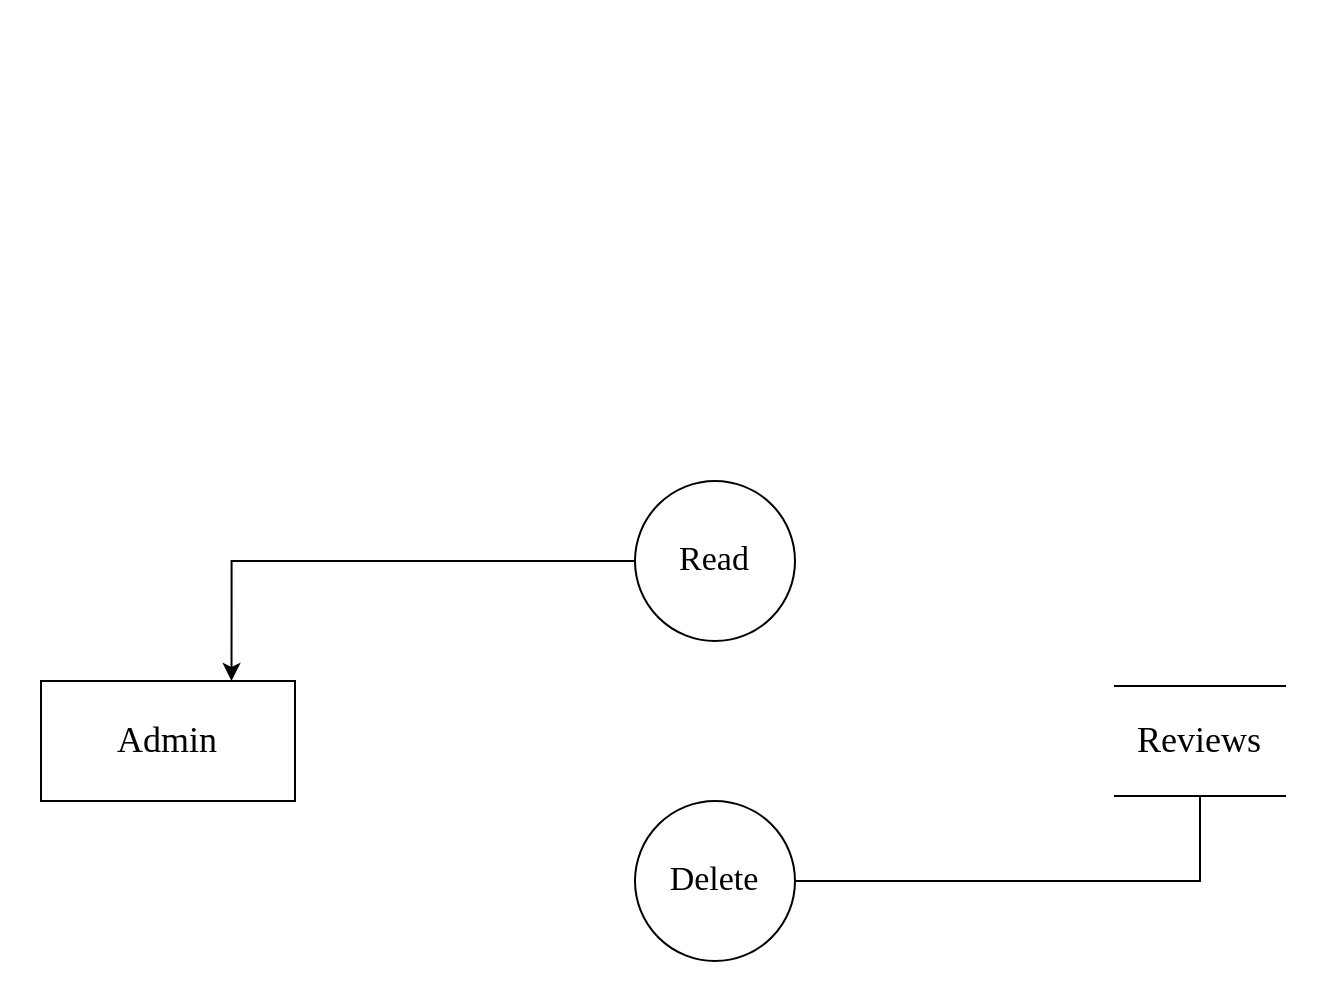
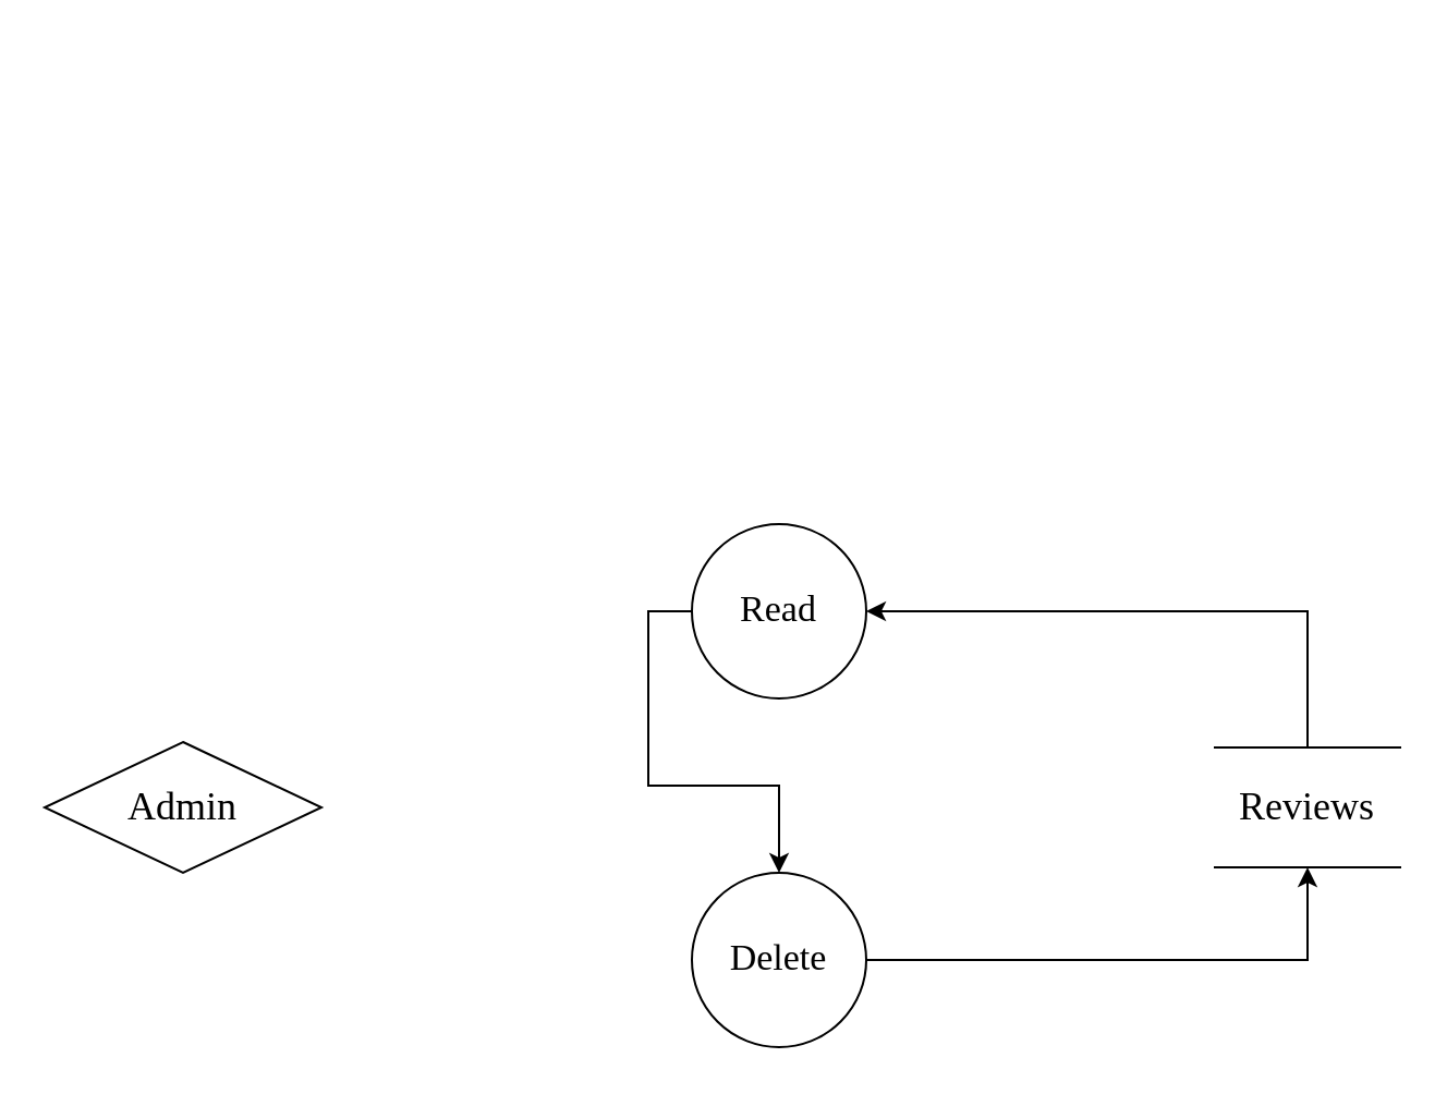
  <mxCell id="0" />
  <mxCell id="1" parent="0" />
  <mxCell id="2" value="" style="edgeStyle=orthogonalEdgeStyle;rounded=0;orthogonalLoop=1;jettySize=auto;html=1;fontFamily=Times New Roman;fontSize=16;entryX=0.25;entryY=1;entryDx=0;entryDy=0;exitX=1;exitY=0;exitDx=0;exitDy=0;" parent="1" edge="1"><mxGeometry relative="1" as="geometry"><mxPoint x="560" y="20" as="targetPoint" /></mxGeometry></mxCell>
  <mxCell id="3" style="edgeStyle=orthogonalEdgeStyle;rounded=0;orthogonalLoop=1;jettySize=auto;html=1;exitX=0.75;exitY=1;exitDx=0;exitDy=0;entryX=1;entryY=1;entryDx=0;entryDy=0;fontFamily=Times New Roman;fontSize=16;" parent="1" edge="1"><mxGeometry relative="1" as="geometry"><Array as="points"><mxPoint x="620" y="167" /></Array><mxPoint x="620" y="20" as="sourcePoint" /></mxGeometry></mxCell>
- <mxCell id="4" value="&lt;font style=&quot;font-size: 18px&quot;&gt;Admin&lt;/font&gt;" style="rounded=0;whiteSpace=wrap;html=1;fontFamily=Times New Roman;" parent="1" vertex="1"><mxGeometry x="20" y="340" width="127" height="60" as="geometry" /></mxCell>
- <mxCell id="5" style="edgeStyle=orthogonalEdgeStyle;rounded=0;orthogonalLoop=1;jettySize=auto;html=1;exitX=0;exitY=0.5;exitDx=0;exitDy=0;entryX=0.75;entryY=0;entryDx=0;entryDy=0;fontFamily=Times New Roman;fontSize=14;endArrow=classic;endFill=1;" parent="1" source="6" target="4" edge="1"><mxGeometry relative="1" as="geometry" /></mxCell>
+ <mxCell id="4" value="&lt;font style=&quot;font-size: 18px&quot;&gt;Admin&lt;/font&gt;" style="rhombus;whiteSpace=wrap;html=1;fontFamily=Times New Roman;" parent="1" vertex="1"><mxGeometry x="20" y="340" width="127" height="60" as="geometry" /></mxCell>
+ <mxCell id="5" style="edgeStyle=orthogonalEdgeStyle;rounded=0;orthogonalLoop=1;jettySize=auto;html=1;exitX=0;exitY=0.5;exitDx=0;exitDy=0;fontFamily=Times New Roman;fontSize=14;endArrow=classic;endFill=1;" parent="1" source="6" target="10" edge="1"><mxGeometry relative="1" as="geometry" /></mxCell>
  <mxCell id="6" value="&lt;p&gt;&lt;span style=&quot;line-height: 1.1&quot;&gt;&lt;font style=&quot;font-size: 17px&quot;&gt;Read&lt;/font&gt;&lt;/span&gt;&lt;/p&gt;" style="ellipse;whiteSpace=wrap;html=1;aspect=fixed;shadow=0;sketch=0;rotation=0;fontFamily=Times New Roman;" parent="1" vertex="1"><mxGeometry x="317" y="240" width="80" height="80" as="geometry" /></mxCell>
+ <mxCell id="7" style="edgeStyle=elbowEdgeStyle;rounded=0;orthogonalLoop=1;jettySize=auto;html=1;exitX=0.5;exitY=0;exitDx=0;exitDy=0;endArrow=classic;endFill=1;fontFamily=Times New Roman;elbow=vertical;" parent="1" source="8" target="6" edge="1"><mxGeometry relative="1" as="geometry"><Array as="points"><mxPoint x="480" y="280" /><mxPoint x="460" y="270" /></Array></mxGeometry></mxCell>
  <mxCell id="8" value="&lt;span style=&quot;font-size: 18px&quot;&gt;Reviews&lt;/span&gt;" style="shape=partialRectangle;whiteSpace=wrap;html=1;left=0;right=0;fillColor=default;rounded=0;shadow=0;glass=0;sketch=0;fontFamily=Times New Roman;fontSize=16;gradientColor=none;" parent="1" vertex="1"><mxGeometry x="557" y="342.5" width="85" height="55" as="geometry" /></mxCell>
- <mxCell id="9" style="edgeStyle=orthogonalEdgeStyle;rounded=0;orthogonalLoop=1;jettySize=auto;html=1;endArrow=none;endFill=1;fontFamily=Times New Roman;" parent="1" source="10" target="8" edge="1"><mxGeometry relative="1" as="geometry" /></mxCell>
+ <mxCell id="9" style="edgeStyle=orthogonalEdgeStyle;rounded=0;orthogonalLoop=1;jettySize=auto;html=1;endArrow=classic;endFill=1;fontFamily=Times New Roman;" parent="1" source="10" target="8" edge="1"><mxGeometry relative="1" as="geometry" /></mxCell>
  <mxCell id="10" value="&lt;p&gt;&lt;span style=&quot;line-height: 1.1&quot;&gt;&lt;font style=&quot;font-size: 17px&quot;&gt;Delete&lt;/font&gt;&lt;/span&gt;&lt;/p&gt;" style="ellipse;whiteSpace=wrap;html=1;aspect=fixed;shadow=0;sketch=0;rotation=0;fontFamily=Times New Roman;" parent="1" vertex="1"><mxGeometry x="317" y="400" width="80" height="80" as="geometry" /></mxCell>
